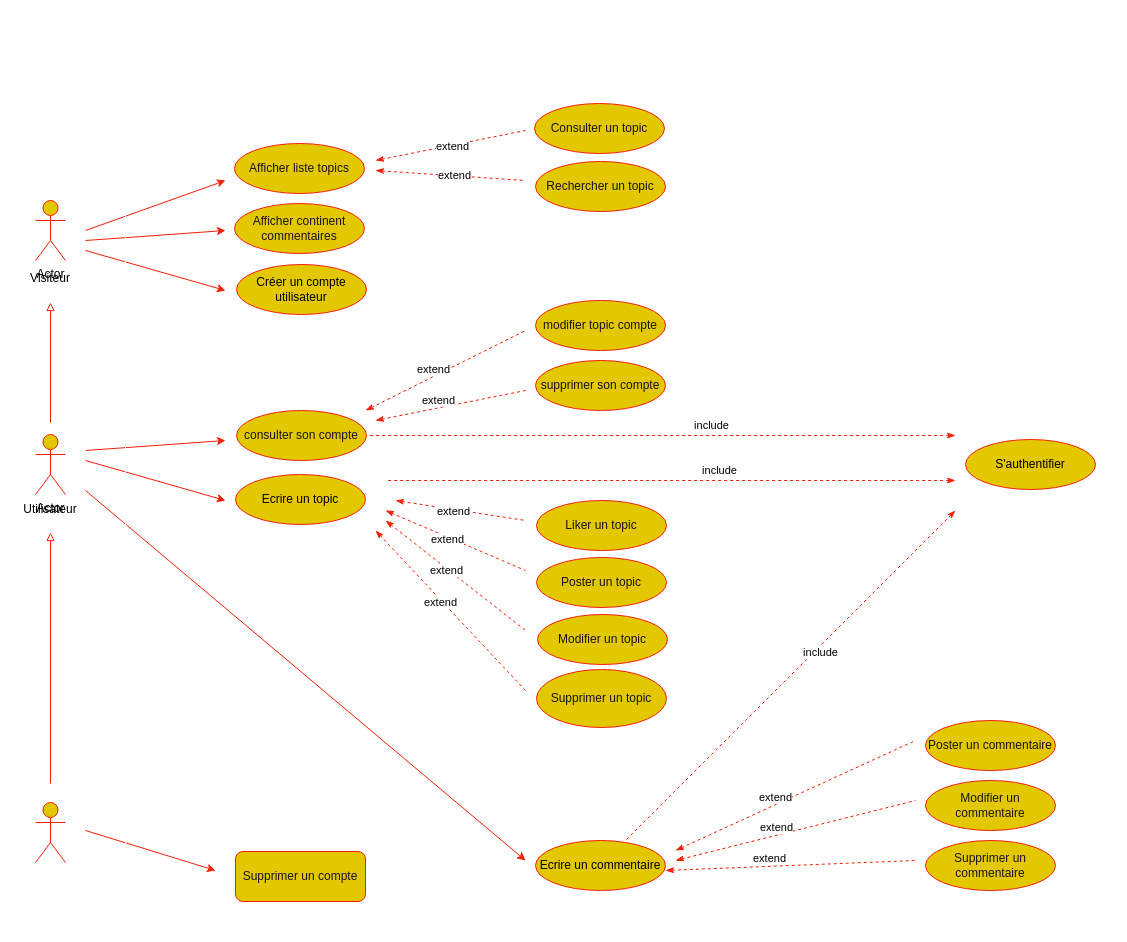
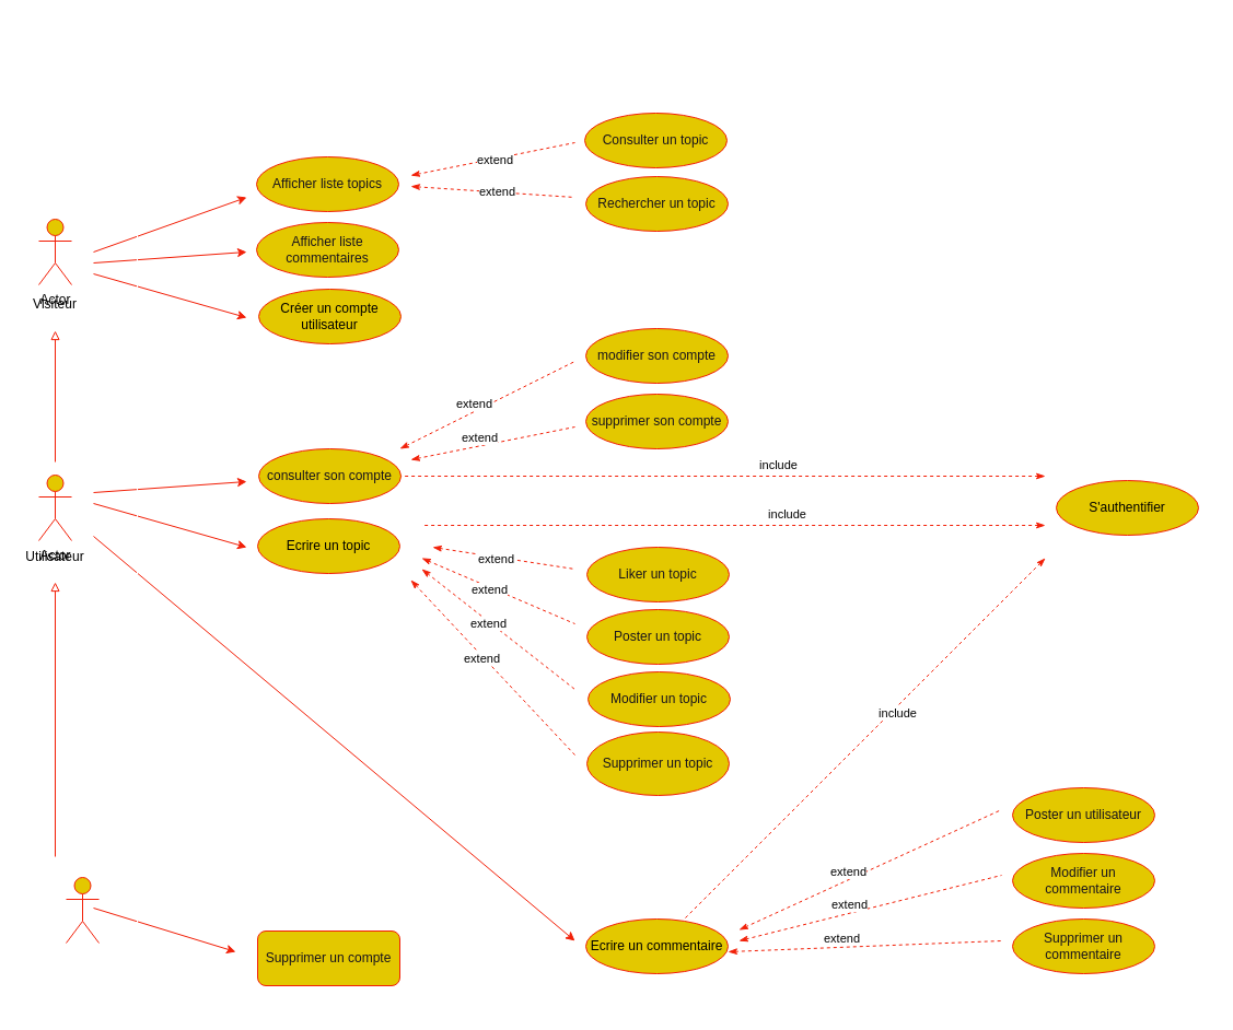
  <mxCell id="0" />
  <mxCell id="1" parent="0" />
  <mxCell id="2" style="edgeStyle=none;html=1;exitX=0.5;exitY=0;exitDx=0;exitDy=0;exitPerimeter=0;strokeColor=#F21F07;fontColor=default;endArrow=block;endFill=0;" parent="1" edge="1"><mxGeometry relative="1" as="geometry"><mxPoint x="50" y="302" as="targetPoint" /><mxPoint x="50" y="422" as="sourcePoint" /></mxGeometry></mxCell>
  <mxCell id="3" value="Actor" style="shape=umlActor;verticalLabelPosition=bottom;verticalAlign=top;html=1;outlineConnect=0;fillColor=#e3c800;fontColor=#000000;strokeColor=#F21F07;" parent="1" vertex="1"><mxGeometry x="35" y="434" width="30" height="60" as="geometry" /></mxCell>
  <mxCell id="4" value="Actor" style="shape=umlActor;verticalLabelPosition=bottom;verticalAlign=top;html=1;outlineConnect=0;fillColor=#e3c800;fontColor=#000000;strokeColor=#F21F07;" parent="1" vertex="1"><mxGeometry x="35" y="200" width="30" height="60" as="geometry" /></mxCell>
  <mxCell id="5" value="Visiteur" style="text;html=1;strokeColor=none;fillColor=none;align=center;verticalAlign=middle;whiteSpace=wrap;rounded=0;" parent="1" vertex="1"><mxGeometry x="20" y="263" width="60" height="30" as="geometry" /></mxCell>
  <mxCell id="6" value="Utilisateur" style="text;html=1;strokeColor=none;fillColor=none;align=center;verticalAlign=middle;whiteSpace=wrap;rounded=0;" parent="1" vertex="1"><mxGeometry x="20" y="494" width="60" height="30" as="geometry" /></mxCell>
  <mxCell id="7" value="" style="endArrow=classic;html=1;strokeColor=#F21F07;" parent="1" edge="1"><mxGeometry width="50" height="50" relative="1" as="geometry"><mxPoint x="85" y="460" as="sourcePoint" /><mxPoint x="225" y="500" as="targetPoint" /><Array as="points" /></mxGeometry></mxCell>
  <mxCell id="8" value="S'authentifier" style="ellipse;whiteSpace=wrap;html=1;fillStyle=auto;strokeColor=#F21F07;fillColor=#e3c800;fontColor=#000000;" parent="1" vertex="1"><mxGeometry x="965" y="439" width="130" height="50" as="geometry" /></mxCell>
  <mxCell id="9" value="Ecrire un topic" style="ellipse;whiteSpace=wrap;html=1;fillStyle=auto;strokeColor=#F21F07;fillColor=#e3c800;fontColor=#000000;" parent="1" vertex="1"><mxGeometry x="235" y="474" width="130" height="50" as="geometry" /></mxCell>
  <mxCell id="10" value="" style="endArrow=classic;html=1;strokeColor=#F21F07;" parent="1" edge="1"><mxGeometry width="50" height="50" relative="1" as="geometry"><mxPoint x="85" y="240" as="sourcePoint" /><mxPoint x="225" y="230" as="targetPoint" /></mxGeometry></mxCell>
  <mxCell id="11" value="" style="endArrow=classic;html=1;strokeColor=#F21F07;" parent="1" edge="1"><mxGeometry width="50" height="50" relative="1" as="geometry"><mxPoint x="85" y="230" as="sourcePoint" /><mxPoint x="225" y="180" as="targetPoint" /></mxGeometry></mxCell>
  <mxCell id="12" value="Créer un compte utilisateur" style="ellipse;whiteSpace=wrap;html=1;fillStyle=auto;strokeColor=#F21F07;fillColor=#e3c800;fontColor=#000000;labelBackgroundColor=none;" parent="1" vertex="1"><mxGeometry x="236" y="264" width="130" height="50" as="geometry" /></mxCell>
  <mxCell id="13" value="Rechercher un topic" style="ellipse;whiteSpace=wrap;html=1;fillStyle=auto;strokeColor=#F21F07;fillColor=#E3C800;fontColor=#18141D;" parent="1" vertex="1"><mxGeometry x="535" y="161" width="130" height="50" as="geometry" /></mxCell>
  <mxCell id="14" value="Modifier un commentaire" style="ellipse;whiteSpace=wrap;html=1;fillStyle=auto;strokeColor=#F21F07;fillColor=#E3C800;fontColor=#18141D;" parent="1" vertex="1"><mxGeometry x="925" y="780" width="130" height="50" as="geometry" /></mxCell>
  <mxCell id="15" value="Supprimer un commentaire" style="ellipse;whiteSpace=wrap;html=1;fillStyle=auto;strokeColor=#F21F07;fillColor=#E3C800;fontColor=#18141D;" parent="1" vertex="1"><mxGeometry x="925" y="840" width="130" height="50" as="geometry" /></mxCell>
  <mxCell id="16" value="Consulter un topic" style="ellipse;whiteSpace=wrap;html=1;fillStyle=auto;strokeColor=#F21F07;fontColor=#18141D;fillColor=#E3C800;" parent="1" vertex="1"><mxGeometry x="534" y="103" width="130" height="50" as="geometry" /></mxCell>
- <mxCell id="17" value="Afficher continent commentaires" style="ellipse;whiteSpace=wrap;html=1;fillStyle=auto;strokeColor=#F21F07;fillColor=#E3C800;fontColor=#18141D;" parent="1" vertex="1"><mxGeometry x="234" y="203" width="130" height="50" as="geometry" /></mxCell>
+ <mxCell id="17" value="Afficher liste commentaires" style="ellipse;whiteSpace=wrap;html=1;fillStyle=auto;strokeColor=#F21F07;fillColor=#E3C800;fontColor=#18141D;" parent="1" vertex="1"><mxGeometry x="234" y="203" width="130" height="50" as="geometry" /></mxCell>
  <mxCell id="18" value="Afficher liste topics" style="ellipse;whiteSpace=wrap;html=1;fillStyle=auto;strokeColor=#F21F07;labelBackgroundColor=none;fillColor=#E3C800;fontColor=#18141D;" parent="1" vertex="1"><mxGeometry x="234" y="143" width="130" height="50" as="geometry" /></mxCell>
- <mxCell id="19" value="Poster un commentaire" style="ellipse;whiteSpace=wrap;html=1;fillStyle=auto;strokeColor=#F21F07;fillColor=#E3C800;fontColor=#18141D;" parent="1" vertex="1"><mxGeometry x="925" y="720" width="130" height="50" as="geometry" /></mxCell>
+ <mxCell id="19" value="Poster un utilisateur" style="ellipse;whiteSpace=wrap;html=1;fillStyle=auto;strokeColor=#F21F07;fillColor=#E3C800;fontColor=#18141D;" parent="1" vertex="1"><mxGeometry x="925" y="720" width="130" height="50" as="geometry" /></mxCell>
  <mxCell id="20" value="" style="html=1;verticalAlign=bottom;labelBackgroundColor=none;endArrow=none;endFill=0;dashed=1;strokeColor=#F21F07;startArrow=classicThin;startFill=1;" parent="1" edge="1"><mxGeometry width="160" relative="1" as="geometry"><mxPoint x="375" y="170" as="sourcePoint" /><mxPoint x="525" y="180" as="targetPoint" /></mxGeometry></mxCell>
  <mxCell id="21" value="extend" style="edgeLabel;html=1;align=center;verticalAlign=middle;resizable=0;points=[];" parent="20" vertex="1" connectable="0"><mxGeometry x="-0.26" y="-1" relative="1" as="geometry"><mxPoint x="23" as="offset" /></mxGeometry></mxCell>
  <mxCell id="22" value="Supprimer un topic" style="ellipse;whiteSpace=wrap;html=1;fillStyle=auto;strokeColor=#F21F07;fontColor=#18141D;fillColor=#E3C800;" parent="1" vertex="1"><mxGeometry x="536" y="669" width="130" height="58" as="geometry" /></mxCell>
  <mxCell id="23" value="Modifier un topic" style="ellipse;whiteSpace=wrap;html=1;fillStyle=auto;strokeColor=#F21F07;fontColor=#18141D;fillColor=#E3C800;" parent="1" vertex="1"><mxGeometry x="537" y="614" width="130" height="50" as="geometry" /></mxCell>
  <mxCell id="24" value="Poster un topic" style="ellipse;whiteSpace=wrap;html=1;fillStyle=auto;strokeColor=#F21F07;fontColor=#18141D;fillColor=#E3C800;" parent="1" vertex="1"><mxGeometry x="536" y="557" width="130" height="50" as="geometry" /></mxCell>
- <mxCell id="25" value="Admin&lt;br&gt;" style="shape=umlActor;verticalLabelPosition=bottom;verticalAlign=top;html=1;labelBackgroundColor=none;labelBorderColor=#FFFFFF;fillStyle=auto;strokeColor=#F21F07;fontColor=#FFFFFF;fillColor=#E3C800;" parent="1" vertex="1"><mxGeometry x="35" y="802" width="30" height="60" as="geometry" /></mxCell>
+ <mxCell id="25" value="Admin&lt;br&gt;" style="shape=umlActor;verticalLabelPosition=bottom;verticalAlign=top;html=1;labelBackgroundColor=none;labelBorderColor=#FFFFFF;fillStyle=auto;strokeColor=#F21F07;fontColor=#FFFFFF;fillColor=#E3C800;" parent="1" vertex="1"><mxGeometry x="60" y="802" width="30" height="60" as="geometry" /></mxCell>
  <mxCell id="26" value="Supprimer un compte" style="whiteSpace=wrap;html=1;fillStyle=auto;strokeColor=#F21F07;fontColor=#18141D;fillColor=#E3C800;rounded=1;" parent="1" vertex="1"><mxGeometry x="235" y="851" width="130" height="50" as="geometry" /></mxCell>
  <mxCell id="27" value="&lt;h1 style=&quot;font-size: 15px;&quot;&gt;Consultation du site Voyage au delà d'un continent&lt;/h1&gt;" style="text;html=1;strokeColor=none;fillColor=none;spacing=5;spacingTop=-20;whiteSpace=wrap;overflow=hidden;rounded=0;labelBackgroundColor=none;labelBorderColor=#FFFFFF;fillStyle=auto;fontColor=#FFFFFF;align=center;fontSize=15;" parent="1" vertex="1"><mxGeometry x="170" y="20" width="390" height="30" as="geometry" /></mxCell>
  <mxCell id="28" value="" style="endArrow=classic;html=1;strokeColor=#F21F07;" parent="1" edge="1"><mxGeometry width="50" height="50" relative="1" as="geometry"><mxPoint x="85" y="250" as="sourcePoint" /><mxPoint x="225" y="290" as="targetPoint" /></mxGeometry></mxCell>
  <mxCell id="29" style="edgeStyle=none;html=1;strokeColor=#F21F07;fontColor=default;endArrow=block;endFill=0;entryX=0.5;entryY=1;entryDx=0;entryDy=0;" parent="1" edge="1"><mxGeometry relative="1" as="geometry"><mxPoint x="50" y="532" as="targetPoint" /><mxPoint x="50" y="783" as="sourcePoint" /></mxGeometry></mxCell>
  <mxCell id="30" value="" style="html=1;verticalAlign=bottom;labelBackgroundColor=none;endArrow=none;endFill=0;dashed=1;strokeColor=#F21F07;startArrow=classicThin;startFill=1;" parent="1" edge="1"><mxGeometry width="160" relative="1" as="geometry"><mxPoint x="365" y="410" as="sourcePoint" /><mxPoint x="525" y="330" as="targetPoint" /></mxGeometry></mxCell>
  <mxCell id="31" value="extend" style="edgeLabel;html=1;align=center;verticalAlign=middle;resizable=0;points=[];" parent="30" vertex="1" connectable="0"><mxGeometry x="-0.171" y="-2" relative="1" as="geometry"><mxPoint y="-10" as="offset" /></mxGeometry></mxCell>
  <mxCell id="32" value="" style="html=1;verticalAlign=bottom;labelBackgroundColor=none;endArrow=none;endFill=0;dashed=1;strokeColor=#F21F07;startArrow=classicThin;startFill=1;" parent="1" edge="1"><mxGeometry width="160" relative="1" as="geometry"><mxPoint x="375" y="420" as="sourcePoint" /><mxPoint x="525" y="390" as="targetPoint" /></mxGeometry></mxCell>
  <mxCell id="33" value="extend" style="edgeLabel;html=1;align=center;verticalAlign=middle;resizable=0;points=[];" parent="32" vertex="1" connectable="0"><mxGeometry x="-0.171" y="-2" relative="1" as="geometry"><mxPoint y="-10" as="offset" /></mxGeometry></mxCell>
  <mxCell id="34" value="" style="html=1;verticalAlign=bottom;labelBackgroundColor=none;endArrow=none;endFill=0;dashed=1;strokeColor=#F21F07;startArrow=classicThin;startFill=1;" parent="1" edge="1"><mxGeometry width="160" relative="1" as="geometry"><mxPoint x="395" y="500" as="sourcePoint" /><mxPoint x="525" y="520" as="targetPoint" /></mxGeometry></mxCell>
  <mxCell id="35" value="extend" style="edgeLabel;html=1;align=center;verticalAlign=middle;resizable=0;points=[];" parent="34" vertex="1" connectable="0"><mxGeometry x="-0.122" y="-1" relative="1" as="geometry"><mxPoint y="1" as="offset" /></mxGeometry></mxCell>
  <mxCell id="36" value="" style="html=1;verticalAlign=bottom;labelBackgroundColor=none;endArrow=none;endFill=0;dashed=1;strokeColor=#F21F07;startArrow=classicThin;startFill=1;" parent="1" edge="1"><mxGeometry width="160" relative="1" as="geometry"><mxPoint x="665" y="870" as="sourcePoint" /><mxPoint x="915" y="860" as="targetPoint" /></mxGeometry></mxCell>
  <mxCell id="37" value="extend" style="edgeLabel;html=1;align=center;verticalAlign=middle;resizable=0;points=[];" parent="36" vertex="1" connectable="0"><mxGeometry x="-0.171" y="-2" relative="1" as="geometry"><mxPoint y="-10" as="offset" /></mxGeometry></mxCell>
  <mxCell id="38" value="" style="html=1;verticalAlign=bottom;labelBackgroundColor=none;endArrow=none;endFill=0;dashed=1;strokeColor=#F21F07;startArrow=classicThin;startFill=1;" parent="1" edge="1"><mxGeometry width="160" relative="1" as="geometry"><mxPoint x="675" y="860" as="sourcePoint" /><mxPoint x="915" y="800" as="targetPoint" /></mxGeometry></mxCell>
  <mxCell id="39" value="extend" style="edgeLabel;html=1;align=center;verticalAlign=middle;resizable=0;points=[];" parent="38" vertex="1" connectable="0"><mxGeometry x="-0.171" y="-2" relative="1" as="geometry"><mxPoint y="-10" as="offset" /></mxGeometry></mxCell>
  <mxCell id="40" value="" style="html=1;verticalAlign=bottom;labelBackgroundColor=none;endArrow=none;endFill=0;dashed=1;strokeColor=#F21F07;startArrow=classicThin;startFill=1;" parent="1" edge="1"><mxGeometry width="160" relative="1" as="geometry"><mxPoint x="675" y="850" as="sourcePoint" /><mxPoint x="915" y="740" as="targetPoint" /></mxGeometry></mxCell>
  <mxCell id="41" value="extend" style="edgeLabel;html=1;align=center;verticalAlign=middle;resizable=0;points=[];" parent="40" vertex="1" connectable="0"><mxGeometry x="-0.171" y="-2" relative="1" as="geometry"><mxPoint y="-10" as="offset" /></mxGeometry></mxCell>
  <mxCell id="42" value="" style="endArrow=classic;html=1;strokeColor=#F21F07;" parent="1" edge="1"><mxGeometry width="50" height="50" relative="1" as="geometry"><mxPoint x="85" y="830" as="sourcePoint" /><mxPoint x="215" y="870" as="targetPoint" /></mxGeometry></mxCell>
  <mxCell id="43" value="" style="html=1;verticalAlign=bottom;labelBackgroundColor=none;endArrow=none;endFill=0;dashed=1;strokeColor=#F21F07;startArrow=classicThin;startFill=1;" parent="1" edge="1"><mxGeometry width="160" relative="1" as="geometry"><mxPoint x="955" y="480" as="sourcePoint" /><mxPoint x="385" y="480" as="targetPoint" /></mxGeometry></mxCell>
  <mxCell id="44" value="include" style="edgeLabel;html=1;align=center;verticalAlign=middle;resizable=0;points=[];" parent="43" vertex="1" connectable="0"><mxGeometry x="-0.171" y="-2" relative="1" as="geometry"><mxPoint x="-1" y="-9" as="offset" /></mxGeometry></mxCell>
  <mxCell id="45" value="Liker un topic" style="ellipse;whiteSpace=wrap;html=1;fillStyle=auto;strokeColor=#F21F07;fillColor=#E3C800;fontColor=#18141D;" parent="1" vertex="1"><mxGeometry x="536" y="500" width="130" height="50" as="geometry" /></mxCell>
  <mxCell id="46" value="Ecrire un commentaire" style="ellipse;whiteSpace=wrap;html=1;fillStyle=auto;strokeColor=#F21F07;fillColor=#e3c800;fontColor=#000000;" parent="1" vertex="1"><mxGeometry x="535" y="840" width="130" height="50" as="geometry" /></mxCell>
  <mxCell id="47" value="" style="endArrow=classic;html=1;strokeColor=#F21F07;" parent="1" edge="1"><mxGeometry width="50" height="50" relative="1" as="geometry"><mxPoint x="85" y="490" as="sourcePoint" /><mxPoint x="525" y="860" as="targetPoint" /></mxGeometry></mxCell>
  <mxCell id="48" value="" style="html=1;verticalAlign=bottom;labelBackgroundColor=none;endArrow=none;endFill=0;dashed=1;strokeColor=#F21F07;startArrow=classicThin;startFill=1;entryX=0.692;entryY=0;entryDx=0;entryDy=0;entryPerimeter=0;" parent="1" target="46" edge="1"><mxGeometry width="160" relative="1" as="geometry"><mxPoint x="955" y="510" as="sourcePoint" /><mxPoint x="655" y="830" as="targetPoint" /></mxGeometry></mxCell>
  <mxCell id="49" value="include" style="edgeLabel;html=1;align=center;verticalAlign=middle;resizable=0;points=[];" parent="48" vertex="1" connectable="0"><mxGeometry x="-0.171" y="-2" relative="1" as="geometry"><mxPoint x="2" y="6" as="offset" /></mxGeometry></mxCell>
  <mxCell id="50" value="" style="html=1;verticalAlign=bottom;labelBackgroundColor=none;endArrow=none;endFill=0;dashed=1;strokeColor=#F21F07;startArrow=classicThin;startFill=1;" parent="1" edge="1"><mxGeometry width="160" relative="1" as="geometry"><mxPoint x="375" y="160" as="sourcePoint" /><mxPoint x="525" y="130" as="targetPoint" /></mxGeometry></mxCell>
  <mxCell id="51" value="extend" style="edgeLabel;html=1;align=center;verticalAlign=middle;resizable=0;points=[];" parent="50" vertex="1" connectable="0"><mxGeometry x="-0.171" y="-2" relative="1" as="geometry"><mxPoint x="14" y="-4" as="offset" /></mxGeometry></mxCell>
- <mxCell id="52" value="modifier topic compte" style="ellipse;whiteSpace=wrap;html=1;fillStyle=auto;strokeColor=#F21F07;fillColor=#E3C800;fontColor=#18141D;" parent="1" vertex="1"><mxGeometry x="535" y="300" width="130" height="50" as="geometry" /></mxCell>
+ <mxCell id="52" value="modifier son compte" style="ellipse;whiteSpace=wrap;html=1;fillStyle=auto;strokeColor=#F21F07;fillColor=#E3C800;fontColor=#18141D;" parent="1" vertex="1"><mxGeometry x="535" y="300" width="130" height="50" as="geometry" /></mxCell>
  <mxCell id="53" value="supprimer son compte" style="ellipse;whiteSpace=wrap;html=1;fillStyle=auto;strokeColor=#F21F07;fillColor=#E3C800;fontColor=#18141D;" parent="1" vertex="1"><mxGeometry x="535" y="360" width="130" height="50" as="geometry" /></mxCell>
  <mxCell id="54" value="" style="html=1;verticalAlign=bottom;labelBackgroundColor=none;endArrow=none;endFill=0;dashed=1;strokeColor=#F21F07;startArrow=classicThin;startFill=1;" parent="1" edge="1"><mxGeometry width="160" relative="1" as="geometry"><mxPoint x="375" y="530" as="sourcePoint" /><mxPoint x="525" y="690" as="targetPoint" /></mxGeometry></mxCell>
  <mxCell id="55" value="extend" style="edgeLabel;html=1;align=center;verticalAlign=middle;resizable=0;points=[];" parent="54" vertex="1" connectable="0"><mxGeometry x="-0.122" y="-1" relative="1" as="geometry"><mxPoint y="1" as="offset" /></mxGeometry></mxCell>
  <mxCell id="56" value="" style="html=1;verticalAlign=bottom;labelBackgroundColor=none;endArrow=none;endFill=0;dashed=1;strokeColor=#F21F07;startArrow=classicThin;startFill=1;" parent="1" edge="1"><mxGeometry width="160" relative="1" as="geometry"><mxPoint x="385" y="520" as="sourcePoint" /><mxPoint x="525" y="630" as="targetPoint" /></mxGeometry></mxCell>
  <mxCell id="57" value="extend" style="edgeLabel;html=1;align=center;verticalAlign=middle;resizable=0;points=[];" parent="56" vertex="1" connectable="0"><mxGeometry x="-0.122" y="-1" relative="1" as="geometry"><mxPoint y="1" as="offset" /></mxGeometry></mxCell>
  <mxCell id="58" value="" style="html=1;verticalAlign=bottom;labelBackgroundColor=none;endArrow=none;endFill=0;dashed=1;strokeColor=#F21F07;startArrow=classicThin;startFill=1;" parent="1" edge="1"><mxGeometry width="160" relative="1" as="geometry"><mxPoint x="385" y="510" as="sourcePoint" /><mxPoint x="525" y="570" as="targetPoint" /></mxGeometry></mxCell>
  <mxCell id="59" value="extend" style="edgeLabel;html=1;align=center;verticalAlign=middle;resizable=0;points=[];" parent="58" vertex="1" connectable="0"><mxGeometry x="-0.122" y="-1" relative="1" as="geometry"><mxPoint y="1" as="offset" /></mxGeometry></mxCell>
  <mxCell id="60" value="consulter son compte" style="ellipse;whiteSpace=wrap;html=1;fillStyle=auto;strokeColor=#F21F07;fillColor=#E3C800;fontColor=#18141D;" parent="1" vertex="1"><mxGeometry x="236" y="410" width="130" height="50" as="geometry" /></mxCell>
  <mxCell id="61" value="" style="endArrow=classic;html=1;strokeColor=#F21F07;" edge="1" parent="1"><mxGeometry width="50" height="50" relative="1" as="geometry"><mxPoint x="85" y="450" as="sourcePoint" /><mxPoint x="225" y="440" as="targetPoint" /><Array as="points" /></mxGeometry></mxCell>
  <mxCell id="62" value="" style="html=1;verticalAlign=bottom;labelBackgroundColor=none;endArrow=none;endFill=0;dashed=1;strokeColor=#F21F07;startArrow=classicThin;startFill=1;entryX=1;entryY=0.5;entryDx=0;entryDy=0;" edge="1" parent="1" target="60"><mxGeometry width="160" relative="1" as="geometry"><mxPoint x="955" y="435" as="sourcePoint" /><mxPoint x="385" y="440" as="targetPoint" /></mxGeometry></mxCell>
  <mxCell id="63" value="include" style="edgeLabel;html=1;align=center;verticalAlign=middle;resizable=0;points=[];" vertex="1" connectable="0" parent="62"><mxGeometry x="-0.171" y="-2" relative="1" as="geometry"><mxPoint x="-1" y="-9" as="offset" /></mxGeometry></mxCell>
  <mxCell id="64" value="" style="whiteSpace=wrap;html=1;fillColor=none;strokeColor=#FFFFFF;" vertex="1" parent="1"><mxGeometry x="125" width="980" height="840" as="geometry" y="80" /></mxCell>
